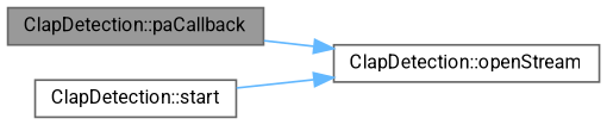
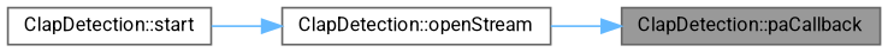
  digraph {
    fontname=Roboto
    rankdir=RL
    node [color=grey40 fillcolor=white fontname=Roboto fontsize=10 shape=box style=filled]
    edge [color=steelblue1 dir=back fontname=Roboto fontsize=10 labelfontname=Helvetica labelfontsize=10 style=solid]
    n1 [color=gray40 fillcolor=grey60 fontcolor=black height=0.2 label="ClapDetection::paCallback" width=0.4]
    n2 [height=0.2 label="ClapDetection::openStream" width=0.4]
    n3 [height=0.2 label="ClapDetection::start" width=0.4]
-   n2 -> n1
+   n1 -> n2
    n2 -> n3
  }
